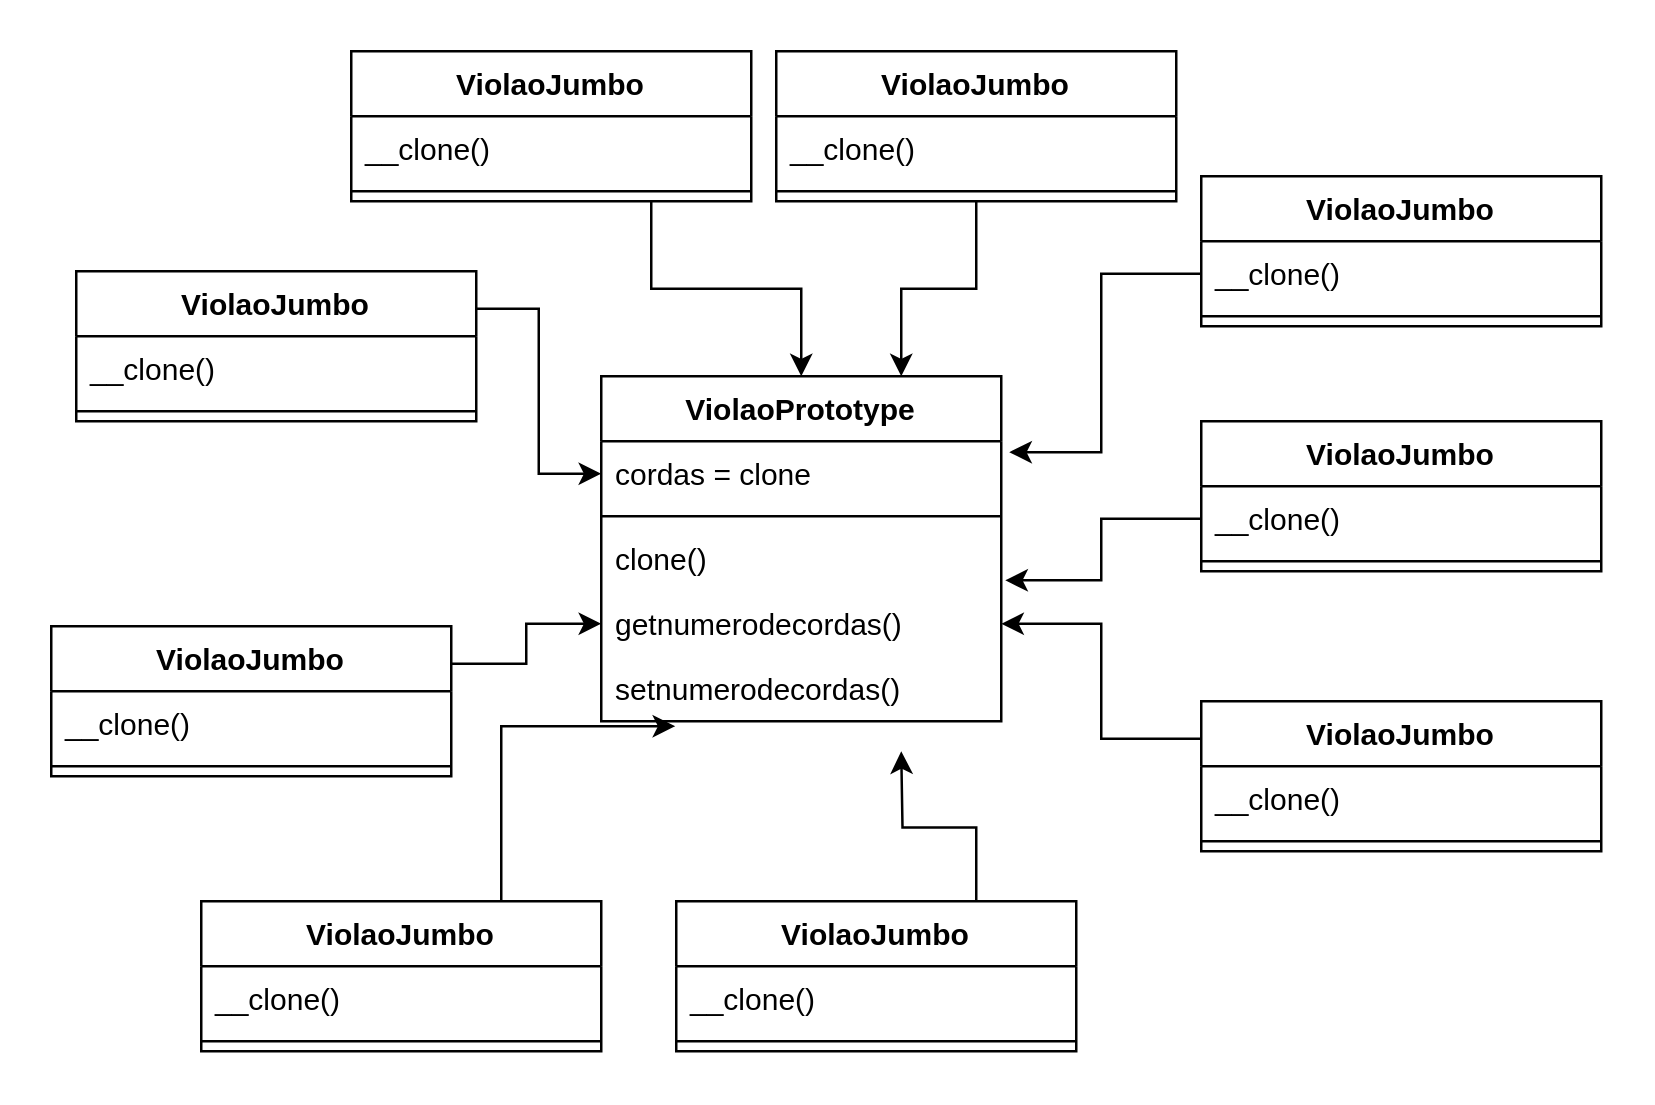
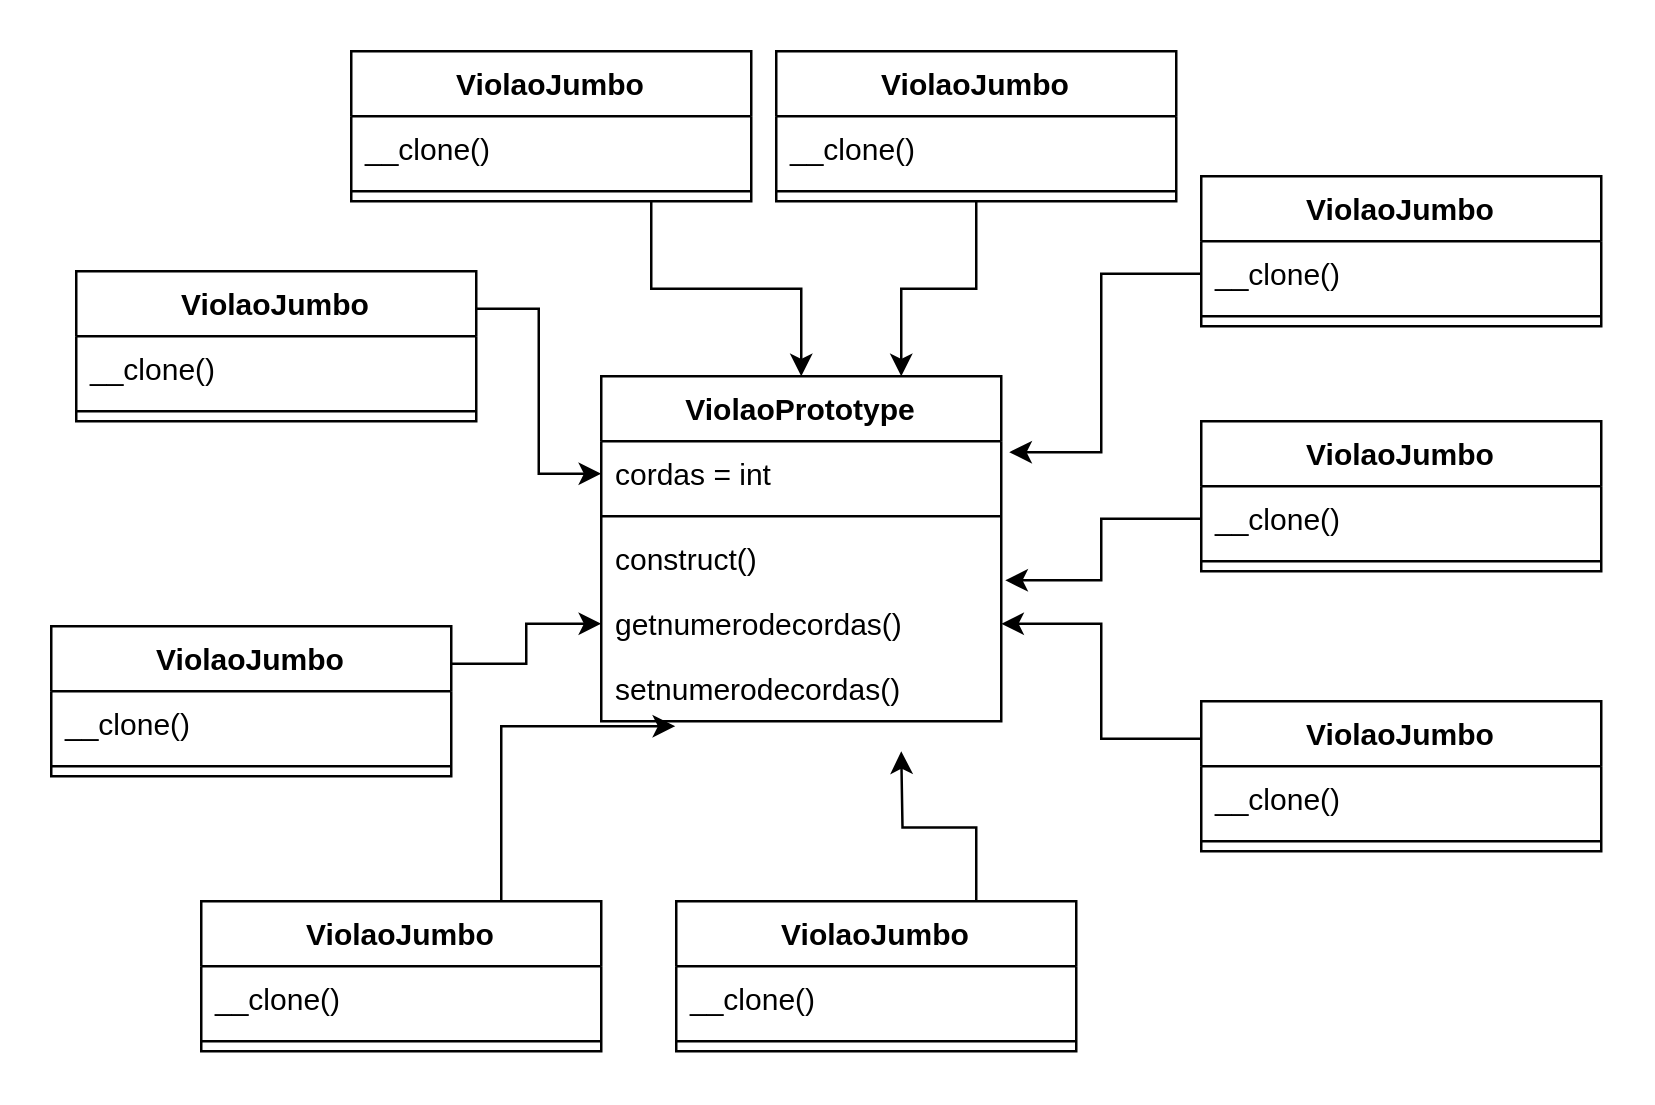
  <mxCell id="0" />
  <mxCell id="1" parent="0" />
  <mxCell id="2" value="ViolaoPrototype" style="swimlane;fontStyle=1;align=center;verticalAlign=top;childLayout=stackLayout;horizontal=1;startSize=26;horizontalStack=0;resizeParent=1;resizeParentMax=0;resizeLast=0;collapsible=1;marginBottom=0;" vertex="1" parent="1"><mxGeometry x="240" y="150" width="160" height="138" as="geometry" /></mxCell>
- <mxCell id="3" value="cordas = clone" style="text;strokeColor=none;fillColor=none;align=left;verticalAlign=top;spacingLeft=4;spacingRight=4;overflow=hidden;rotatable=0;points=[[0,0.5],[1,0.5]];portConstraint=eastwest;" vertex="1" parent="2"><mxGeometry y="26" width="160" height="26" as="geometry" /></mxCell>
+ <mxCell id="3" value="cordas = int" style="text;strokeColor=none;fillColor=none;align=left;verticalAlign=top;spacingLeft=4;spacingRight=4;overflow=hidden;rotatable=0;points=[[0,0.5],[1,0.5]];portConstraint=eastwest;" vertex="1" parent="2"><mxGeometry y="26" width="160" height="26" as="geometry" /></mxCell>
  <mxCell id="4" value="" style="line;strokeWidth=1;fillColor=none;align=left;verticalAlign=middle;spacingTop=-1;spacingLeft=3;spacingRight=3;rotatable=0;labelPosition=right;points=[];portConstraint=eastwest;" vertex="1" parent="2"><mxGeometry y="52" width="160" height="8" as="geometry" /></mxCell>
- <mxCell id="5" value="clone()" style="text;strokeColor=none;fillColor=none;align=left;verticalAlign=top;spacingLeft=4;spacingRight=4;overflow=hidden;rotatable=0;points=[[0,0.5],[1,0.5]];portConstraint=eastwest;" vertex="1" parent="2"><mxGeometry y="60" width="160" height="26" as="geometry" /></mxCell>
+ <mxCell id="5" value="construct()" style="text;strokeColor=none;fillColor=none;align=left;verticalAlign=top;spacingLeft=4;spacingRight=4;overflow=hidden;rotatable=0;points=[[0,0.5],[1,0.5]];portConstraint=eastwest;" vertex="1" parent="2"><mxGeometry y="60" width="160" height="26" as="geometry" /></mxCell>
  <mxCell id="6" value="getnumerodecordas()" style="text;strokeColor=none;fillColor=none;align=left;verticalAlign=top;spacingLeft=4;spacingRight=4;overflow=hidden;rotatable=0;points=[[0,0.5],[1,0.5]];portConstraint=eastwest;" vertex="1" parent="2"><mxGeometry y="86" width="160" height="26" as="geometry" /></mxCell>
  <mxCell id="7" value="setnumerodecordas()" style="text;strokeColor=none;fillColor=none;align=left;verticalAlign=top;spacingLeft=4;spacingRight=4;overflow=hidden;rotatable=0;points=[[0,0.5],[1,0.5]];portConstraint=eastwest;" vertex="1" parent="2"><mxGeometry y="112" width="160" height="26" as="geometry" /></mxCell>
  <mxCell id="8" value="ViolaoJumbo" style="swimlane;fontStyle=1;align=center;verticalAlign=top;childLayout=stackLayout;horizontal=1;startSize=26;horizontalStack=0;resizeParent=1;resizeParentMax=0;resizeLast=0;collapsible=1;marginBottom=0;" vertex="1" parent="1"><mxGeometry x="480" y="168" width="160" height="60" as="geometry" /></mxCell>
  <mxCell id="9" value="__clone()" style="text;strokeColor=none;fillColor=none;align=left;verticalAlign=top;spacingLeft=4;spacingRight=4;overflow=hidden;rotatable=0;points=[[0,0.5],[1,0.5]];portConstraint=eastwest;" vertex="1" parent="8"><mxGeometry y="26" width="160" height="26" as="geometry" /></mxCell>
  <mxCell id="10" value="" style="line;strokeWidth=1;fillColor=none;align=left;verticalAlign=middle;spacingTop=-1;spacingLeft=3;spacingRight=3;rotatable=0;labelPosition=right;points=[];portConstraint=eastwest;" vertex="1" parent="8"><mxGeometry y="52" width="160" height="8" as="geometry" /></mxCell>
  <mxCell id="11" style="edgeStyle=orthogonalEdgeStyle;rounded=0;orthogonalLoop=1;jettySize=auto;html=1;exitX=0.75;exitY=0;exitDx=0;exitDy=0;" edge="1" parent="1" source="12"><mxGeometry relative="1" as="geometry"><mxPoint x="360" y="300" as="targetPoint" /></mxGeometry></mxCell>
  <mxCell id="12" value="ViolaoJumbo" style="swimlane;fontStyle=1;align=center;verticalAlign=top;childLayout=stackLayout;horizontal=1;startSize=26;horizontalStack=0;resizeParent=1;resizeParentMax=0;resizeLast=0;collapsible=1;marginBottom=0;" vertex="1" parent="1"><mxGeometry x="270" y="360" width="160" height="60" as="geometry" /></mxCell>
  <mxCell id="13" value="__clone()" style="text;strokeColor=none;fillColor=none;align=left;verticalAlign=top;spacingLeft=4;spacingRight=4;overflow=hidden;rotatable=0;points=[[0,0.5],[1,0.5]];portConstraint=eastwest;" vertex="1" parent="12"><mxGeometry y="26" width="160" height="26" as="geometry" /></mxCell>
  <mxCell id="14" value="" style="line;strokeWidth=1;fillColor=none;align=left;verticalAlign=middle;spacingTop=-1;spacingLeft=3;spacingRight=3;rotatable=0;labelPosition=right;points=[];portConstraint=eastwest;" vertex="1" parent="12"><mxGeometry y="52" width="160" height="8" as="geometry" /></mxCell>
  <mxCell id="15" value="ViolaoJumbo" style="swimlane;fontStyle=1;align=center;verticalAlign=top;childLayout=stackLayout;horizontal=1;startSize=26;horizontalStack=0;resizeParent=1;resizeParentMax=0;resizeLast=0;collapsible=1;marginBottom=0;" vertex="1" parent="1"><mxGeometry x="480" y="70" width="160" height="60" as="geometry" /></mxCell>
  <mxCell id="16" value="__clone()" style="text;strokeColor=none;fillColor=none;align=left;verticalAlign=top;spacingLeft=4;spacingRight=4;overflow=hidden;rotatable=0;points=[[0,0.5],[1,0.5]];portConstraint=eastwest;" vertex="1" parent="15"><mxGeometry y="26" width="160" height="26" as="geometry" /></mxCell>
  <mxCell id="17" value="" style="line;strokeWidth=1;fillColor=none;align=left;verticalAlign=middle;spacingTop=-1;spacingLeft=3;spacingRight=3;rotatable=0;labelPosition=right;points=[];portConstraint=eastwest;" vertex="1" parent="15"><mxGeometry y="52" width="160" height="8" as="geometry" /></mxCell>
  <mxCell id="18" style="edgeStyle=orthogonalEdgeStyle;rounded=0;orthogonalLoop=1;jettySize=auto;html=1;exitX=0;exitY=0.25;exitDx=0;exitDy=0;" edge="1" parent="1" source="19" target="6"><mxGeometry relative="1" as="geometry" /></mxCell>
  <mxCell id="19" value="ViolaoJumbo" style="swimlane;fontStyle=1;align=center;verticalAlign=top;childLayout=stackLayout;horizontal=1;startSize=26;horizontalStack=0;resizeParent=1;resizeParentMax=0;resizeLast=0;collapsible=1;marginBottom=0;" vertex="1" parent="1"><mxGeometry x="480" y="280" width="160" height="60" as="geometry" /></mxCell>
  <mxCell id="20" value="__clone()" style="text;strokeColor=none;fillColor=none;align=left;verticalAlign=top;spacingLeft=4;spacingRight=4;overflow=hidden;rotatable=0;points=[[0,0.5],[1,0.5]];portConstraint=eastwest;" vertex="1" parent="19"><mxGeometry y="26" width="160" height="26" as="geometry" /></mxCell>
  <mxCell id="21" value="" style="line;strokeWidth=1;fillColor=none;align=left;verticalAlign=middle;spacingTop=-1;spacingLeft=3;spacingRight=3;rotatable=0;labelPosition=right;points=[];portConstraint=eastwest;" vertex="1" parent="19"><mxGeometry y="52" width="160" height="8" as="geometry" /></mxCell>
  <mxCell id="22" style="edgeStyle=orthogonalEdgeStyle;rounded=0;orthogonalLoop=1;jettySize=auto;html=1;exitX=0.75;exitY=0;exitDx=0;exitDy=0;entryX=0.185;entryY=1.077;entryDx=0;entryDy=0;entryPerimeter=0;" edge="1" parent="1" source="23" target="7"><mxGeometry relative="1" as="geometry" /></mxCell>
  <mxCell id="23" value="ViolaoJumbo" style="swimlane;fontStyle=1;align=center;verticalAlign=top;childLayout=stackLayout;horizontal=1;startSize=26;horizontalStack=0;resizeParent=1;resizeParentMax=0;resizeLast=0;collapsible=1;marginBottom=0;" vertex="1" parent="1"><mxGeometry x="80" y="360" width="160" height="60" as="geometry" /></mxCell>
  <mxCell id="24" value="__clone()" style="text;strokeColor=none;fillColor=none;align=left;verticalAlign=top;spacingLeft=4;spacingRight=4;overflow=hidden;rotatable=0;points=[[0,0.5],[1,0.5]];portConstraint=eastwest;" vertex="1" parent="23"><mxGeometry y="26" width="160" height="26" as="geometry" /></mxCell>
  <mxCell id="25" value="" style="line;strokeWidth=1;fillColor=none;align=left;verticalAlign=middle;spacingTop=-1;spacingLeft=3;spacingRight=3;rotatable=0;labelPosition=right;points=[];portConstraint=eastwest;" vertex="1" parent="23"><mxGeometry y="52" width="160" height="8" as="geometry" /></mxCell>
  <mxCell id="26" style="edgeStyle=orthogonalEdgeStyle;rounded=0;orthogonalLoop=1;jettySize=auto;html=1;exitX=1;exitY=0.25;exitDx=0;exitDy=0;" edge="1" parent="1" source="27" target="6"><mxGeometry relative="1" as="geometry" /></mxCell>
  <mxCell id="27" value="ViolaoJumbo" style="swimlane;fontStyle=1;align=center;verticalAlign=top;childLayout=stackLayout;horizontal=1;startSize=26;horizontalStack=0;resizeParent=1;resizeParentMax=0;resizeLast=0;collapsible=1;marginBottom=0;" vertex="1" parent="1"><mxGeometry x="20" y="250" width="160" height="60" as="geometry" /></mxCell>
  <mxCell id="28" value="__clone()" style="text;strokeColor=none;fillColor=none;align=left;verticalAlign=top;spacingLeft=4;spacingRight=4;overflow=hidden;rotatable=0;points=[[0,0.5],[1,0.5]];portConstraint=eastwest;" vertex="1" parent="27"><mxGeometry y="26" width="160" height="26" as="geometry" /></mxCell>
  <mxCell id="29" value="" style="line;strokeWidth=1;fillColor=none;align=left;verticalAlign=middle;spacingTop=-1;spacingLeft=3;spacingRight=3;rotatable=0;labelPosition=right;points=[];portConstraint=eastwest;" vertex="1" parent="27"><mxGeometry y="52" width="160" height="8" as="geometry" /></mxCell>
  <mxCell id="30" style="edgeStyle=orthogonalEdgeStyle;rounded=0;orthogonalLoop=1;jettySize=auto;html=1;exitX=1;exitY=0.25;exitDx=0;exitDy=0;" edge="1" parent="1" source="31" target="3"><mxGeometry relative="1" as="geometry" /></mxCell>
  <mxCell id="31" value="ViolaoJumbo" style="swimlane;fontStyle=1;align=center;verticalAlign=top;childLayout=stackLayout;horizontal=1;startSize=26;horizontalStack=0;resizeParent=1;resizeParentMax=0;resizeLast=0;collapsible=1;marginBottom=0;" vertex="1" parent="1"><mxGeometry x="30" y="108" width="160" height="60" as="geometry" /></mxCell>
  <mxCell id="32" value="__clone()" style="text;strokeColor=none;fillColor=none;align=left;verticalAlign=top;spacingLeft=4;spacingRight=4;overflow=hidden;rotatable=0;points=[[0,0.5],[1,0.5]];portConstraint=eastwest;" vertex="1" parent="31"><mxGeometry y="26" width="160" height="26" as="geometry" /></mxCell>
  <mxCell id="33" value="" style="line;strokeWidth=1;fillColor=none;align=left;verticalAlign=middle;spacingTop=-1;spacingLeft=3;spacingRight=3;rotatable=0;labelPosition=right;points=[];portConstraint=eastwest;" vertex="1" parent="31"><mxGeometry y="52" width="160" height="8" as="geometry" /></mxCell>
  <mxCell id="34" style="edgeStyle=orthogonalEdgeStyle;rounded=0;orthogonalLoop=1;jettySize=auto;html=1;exitX=0.75;exitY=1;exitDx=0;exitDy=0;" edge="1" parent="1" source="35" target="2"><mxGeometry relative="1" as="geometry" /></mxCell>
  <mxCell id="35" value="ViolaoJumbo" style="swimlane;fontStyle=1;align=center;verticalAlign=top;childLayout=stackLayout;horizontal=1;startSize=26;horizontalStack=0;resizeParent=1;resizeParentMax=0;resizeLast=0;collapsible=1;marginBottom=0;" vertex="1" parent="1"><mxGeometry x="140" y="20" width="160" height="60" as="geometry" /></mxCell>
  <mxCell id="36" value="__clone()" style="text;strokeColor=none;fillColor=none;align=left;verticalAlign=top;spacingLeft=4;spacingRight=4;overflow=hidden;rotatable=0;points=[[0,0.5],[1,0.5]];portConstraint=eastwest;" vertex="1" parent="35"><mxGeometry y="26" width="160" height="26" as="geometry" /></mxCell>
  <mxCell id="37" value="" style="line;strokeWidth=1;fillColor=none;align=left;verticalAlign=middle;spacingTop=-1;spacingLeft=3;spacingRight=3;rotatable=0;labelPosition=right;points=[];portConstraint=eastwest;" vertex="1" parent="35"><mxGeometry y="52" width="160" height="8" as="geometry" /></mxCell>
  <mxCell id="38" style="edgeStyle=orthogonalEdgeStyle;rounded=0;orthogonalLoop=1;jettySize=auto;html=1;exitX=0.5;exitY=1;exitDx=0;exitDy=0;entryX=0.75;entryY=0;entryDx=0;entryDy=0;" edge="1" parent="1" source="39" target="2"><mxGeometry relative="1" as="geometry" /></mxCell>
  <mxCell id="39" value="ViolaoJumbo" style="swimlane;fontStyle=1;align=center;verticalAlign=top;childLayout=stackLayout;horizontal=1;startSize=26;horizontalStack=0;resizeParent=1;resizeParentMax=0;resizeLast=0;collapsible=1;marginBottom=0;" vertex="1" parent="1"><mxGeometry x="310" y="20" width="160" height="60" as="geometry" /></mxCell>
  <mxCell id="40" value="__clone()" style="text;strokeColor=none;fillColor=none;align=left;verticalAlign=top;spacingLeft=4;spacingRight=4;overflow=hidden;rotatable=0;points=[[0,0.5],[1,0.5]];portConstraint=eastwest;" vertex="1" parent="39"><mxGeometry y="26" width="160" height="26" as="geometry" /></mxCell>
  <mxCell id="41" value="" style="line;strokeWidth=1;fillColor=none;align=left;verticalAlign=middle;spacingTop=-1;spacingLeft=3;spacingRight=3;rotatable=0;labelPosition=right;points=[];portConstraint=eastwest;" vertex="1" parent="39"><mxGeometry y="52" width="160" height="8" as="geometry" /></mxCell>
  <mxCell id="42" style="edgeStyle=orthogonalEdgeStyle;rounded=0;orthogonalLoop=1;jettySize=auto;html=1;exitX=0;exitY=0.5;exitDx=0;exitDy=0;entryX=1.02;entryY=0.169;entryDx=0;entryDy=0;entryPerimeter=0;" edge="1" parent="1" source="16" target="3"><mxGeometry relative="1" as="geometry" /></mxCell>
  <mxCell id="43" style="edgeStyle=orthogonalEdgeStyle;rounded=0;orthogonalLoop=1;jettySize=auto;html=1;exitX=0;exitY=0.5;exitDx=0;exitDy=0;entryX=1.01;entryY=0.831;entryDx=0;entryDy=0;entryPerimeter=0;" edge="1" parent="1" source="9" target="5"><mxGeometry relative="1" as="geometry" /></mxCell>
